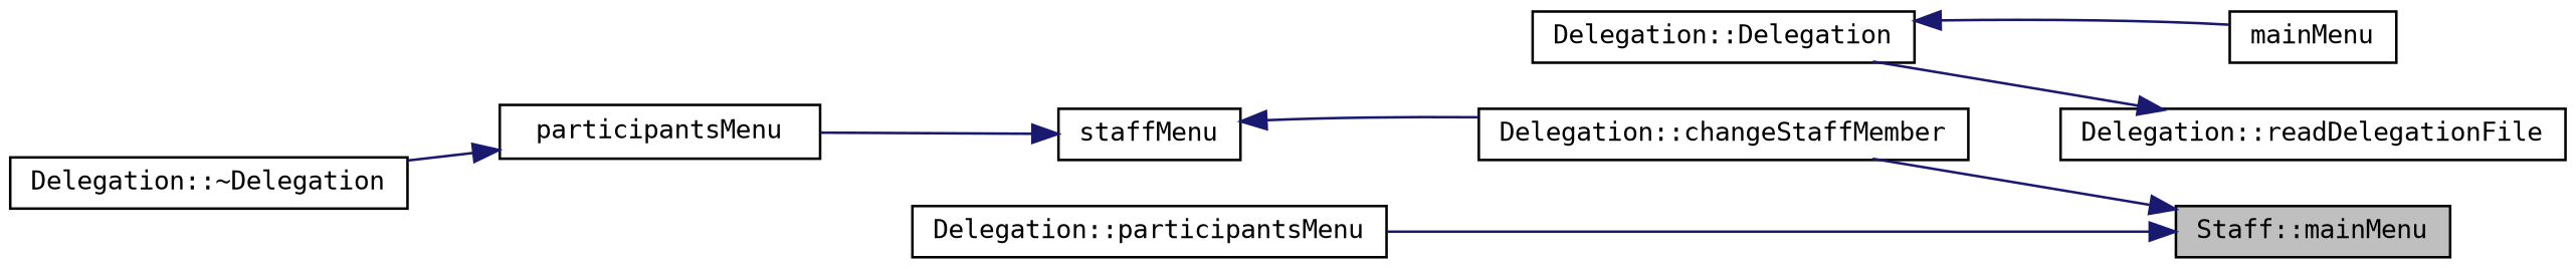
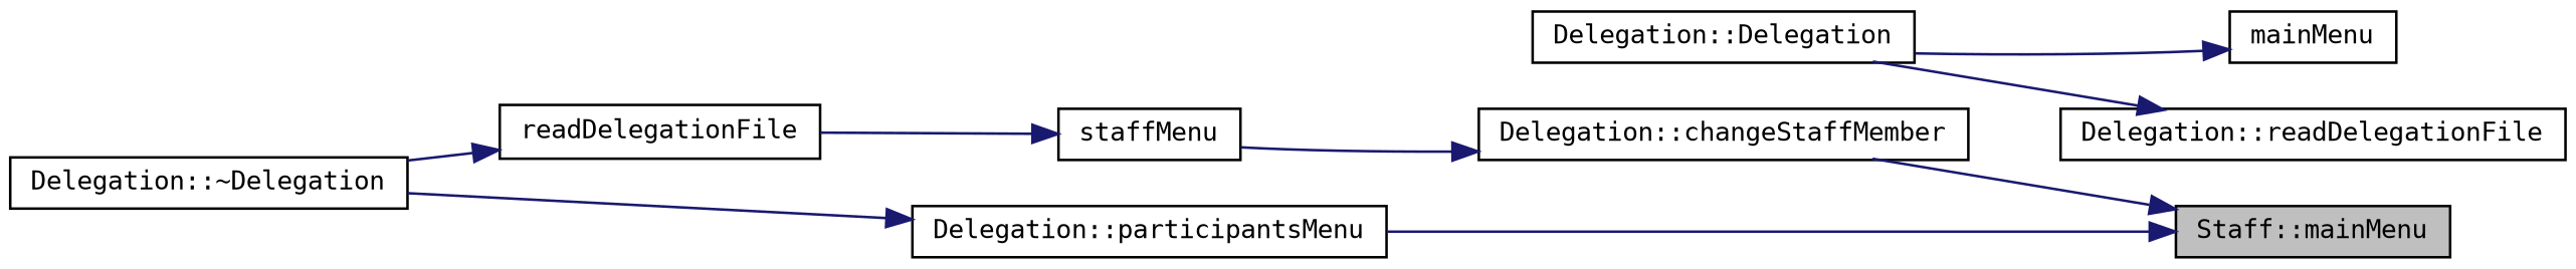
  digraph {
    fontname="DejaVu Sans Mono"
    rankdir=RL
    node [color=black fillcolor=white fontname="DejaVu Sans Mono" fontsize=10 shape=record style=filled]
    edge [color=midnightblue dir=back fontname="DejaVu Sans Mono" fontsize=10 labelfontname=Helvetica labelfontsize=10 style=solid]
    n1 [fillcolor=grey75 fontcolor=black height=0.2 label="Staff::mainMenu" width=0.4]
    n2 [height=0.2 label="Delegation::changeStaffMember" width=0.4]
    n3 [height=0.2 label="Delegation::participantsMenu" width=0.4]
    n4 [height=0.2 label=staffMenu width=0.4]
    n5 [height=0.2 label="Delegation::~Delegation" width=0.4]
-   n6 [height=0.2 label=participantsMenu width=0.4]
+   n6 [height=0.2 label=readDelegationFile width=0.4]
    n7 [height=0.2 label=mainMenu width=0.4]
    n8 [height=0.2 label="Delegation::Delegation" width=0.4]
    n9 [height=0.2 label="Delegation::readDelegationFile" width=0.4]
    n1 -> n2
    n1 -> n3
-   n4 -> n2
+   n2 -> n4
+   n3 -> n5
    n4 -> n6
    n6 -> n5
-   n8 -> n7
+   n7 -> n8
    n9 -> n8
  }
